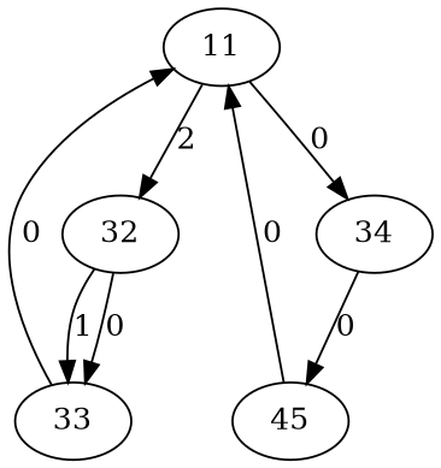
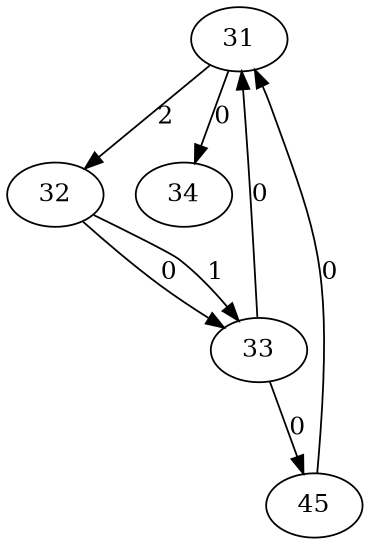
  digraph {
-   31 [label=11]
+   31
    32
    34
    33
    n5 [label=45]
    31 -> 32 [label=2]
    31 -> 34 [label=0]
    32 -> 33 [label=0]
    32 -> 33 [label=1]
-   34 -> n5 [label=0]
+   33 -> n5 [label=0]
    33 -> 31 [label=0]
    n5 -> 31 [label=0]
  }
